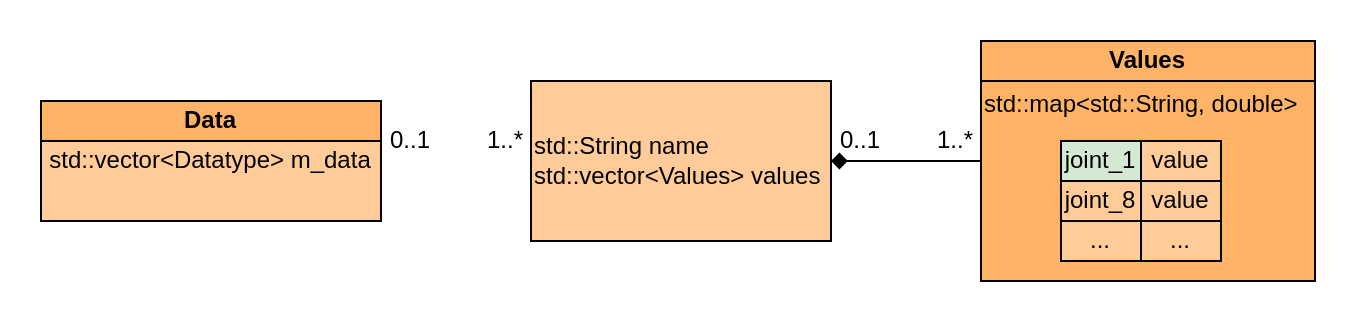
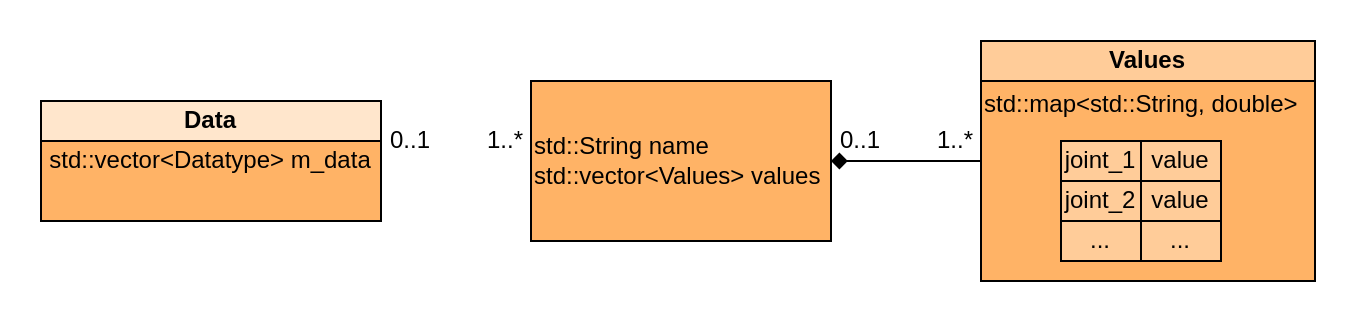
  <mxCell id="0" />
  <mxCell id="1" parent="0" />
  <mxCell id="2" value="std::map&amp;lt;std::String, double&amp;gt;&lt;br&gt;&lt;br&gt;&lt;br&gt;&lt;br&gt;&lt;br&gt;" style="rounded=0;whiteSpace=wrap;html=1;align=left;fillColor=#FFB366;" vertex="1" parent="1"><mxGeometry x="490" y="20" width="167" height="120" as="geometry" /></mxCell>
- <mxCell id="3" value="std::vector&amp;lt;Datatype&amp;gt; m_data&lt;br&gt;" style="rounded=0;whiteSpace=wrap;html=1;fillColor=#ffcc99;" vertex="1" parent="1"><mxGeometry x="20" y="50" width="170" height="60" as="geometry" /></mxCell>
- <mxCell id="4" value="&lt;span style=&quot;white-space: normal ; line-height: 120%&quot;&gt;std::String name&lt;br&gt;std::vector&amp;lt;Values&amp;gt; values&lt;br&gt;&lt;/span&gt;" style="rounded=0;whiteSpace=wrap;html=1;align=left;fillColor=#ffcc99;" vertex="1" parent="1"><mxGeometry x="265" y="40" width="150" height="80" as="geometry" /></mxCell>
- <mxCell id="5" value="joint_1" style="rounded=0;whiteSpace=wrap;html=1;fillColor=#d5e8d4;" vertex="1" parent="1"><mxGeometry x="530" y="70" width="40" height="20" as="geometry" /></mxCell>
- <mxCell id="6" value="joint_8" style="rounded=0;whiteSpace=wrap;html=1;fillColor=#FFCC99;" vertex="1" parent="1"><mxGeometry x="530" y="90" width="40" height="20" as="geometry" /></mxCell>
+ <mxCell id="3" value="std::vector&amp;lt;Datatype&amp;gt; m_data&lt;br&gt;" style="rounded=0;whiteSpace=wrap;html=1;fillColor=#FFB366;" vertex="1" parent="1"><mxGeometry x="20" y="50" width="170" height="60" as="geometry" /></mxCell>
+ <mxCell id="4" value="&lt;span style=&quot;white-space: normal ; line-height: 120%&quot;&gt;std::String name&lt;br&gt;std::vector&amp;lt;Values&amp;gt; values&lt;br&gt;&lt;/span&gt;" style="rounded=0;whiteSpace=wrap;html=1;align=left;fillColor=#FFB366;" vertex="1" parent="1"><mxGeometry x="265" y="40" width="150" height="80" as="geometry" /></mxCell>
+ <mxCell id="5" value="joint_1" style="rounded=0;whiteSpace=wrap;html=1;fillColor=#FFCC99;" vertex="1" parent="1"><mxGeometry x="530" y="70" width="40" height="20" as="geometry" /></mxCell>
+ <mxCell id="6" value="joint_2" style="rounded=0;whiteSpace=wrap;html=1;fillColor=#FFCC99;" vertex="1" parent="1"><mxGeometry x="530" y="90" width="40" height="20" as="geometry" /></mxCell>
  <mxCell id="7" value="..." style="rounded=0;whiteSpace=wrap;html=1;fillColor=#FFCC99;" vertex="1" parent="1"><mxGeometry x="530" y="110" width="40" height="20" as="geometry" /></mxCell>
  <mxCell id="8" value="value" style="rounded=0;whiteSpace=wrap;html=1;fillColor=#FFCC99;" vertex="1" parent="1"><mxGeometry x="570" y="70" width="40" height="20" as="geometry" /></mxCell>
  <mxCell id="9" value="value" style="rounded=0;whiteSpace=wrap;html=1;fillColor=#FFCC99;" vertex="1" parent="1"><mxGeometry x="570" y="90" width="40" height="20" as="geometry" /></mxCell>
  <mxCell id="10" value="..." style="rounded=0;whiteSpace=wrap;html=1;fillColor=#FFCC99;" vertex="1" parent="1"><mxGeometry x="570" y="110" width="40" height="20" as="geometry" /></mxCell>
- <mxCell id="11" value="Data" style="rounded=0;whiteSpace=wrap;html=1;fillColor=#FFB366;fontStyle=1" vertex="1" parent="1"><mxGeometry x="20" y="50" width="170" height="20" as="geometry" /></mxCell>
- <mxCell id="12" value="Values" style="rounded=0;whiteSpace=wrap;html=1;fillColor=#FFB366;fontStyle=1" vertex="1" parent="1"><mxGeometry x="490" y="20" width="167" height="20" as="geometry" /></mxCell>
+ <mxCell id="11" value="Data" style="rounded=0;whiteSpace=wrap;html=1;fillColor=#ffe6cc;fontStyle=1;" vertex="1" parent="1"><mxGeometry x="20" y="50" width="170" height="20" as="geometry" /></mxCell>
+ <mxCell id="12" value="Values" style="rounded=0;whiteSpace=wrap;html=1;fillColor=#ffcc99;fontStyle=1;" vertex="1" parent="1"><mxGeometry x="490" y="20" width="167" height="20" as="geometry" /></mxCell>
  <mxCell id="13" value="" style="endArrow=diamond;html=1;endFill=1;entryX=1;entryY=0.5;entryDx=0;entryDy=0;exitX=0;exitY=0.5;exitDx=0;exitDy=0;" edge="1" parent="1" source="2" target="4"><mxGeometry width="50" height="50" relative="1" as="geometry"><mxPoint x="310" y="200" as="sourcePoint" /><mxPoint x="360" y="150" as="targetPoint" /></mxGeometry></mxCell>
  <mxCell id="14" value="1..*" style="text;html=1;strokeColor=none;fillColor=none;align=center;verticalAlign=middle;whiteSpace=wrap;rounded=0;" vertex="1" parent="1"><mxGeometry x="240" y="60" width="25" height="20" as="geometry" /></mxCell>
  <mxCell id="15" value="1..*" style="text;html=1;strokeColor=none;fillColor=none;align=center;verticalAlign=middle;whiteSpace=wrap;rounded=0;" vertex="1" parent="1"><mxGeometry x="465" y="60" width="25" height="20" as="geometry" /></mxCell>
  <mxCell id="16" value="0..1" style="text;html=1;strokeColor=none;fillColor=none;align=center;verticalAlign=middle;whiteSpace=wrap;rounded=0;" vertex="1" parent="1"><mxGeometry x="190" y="60" width="30" height="20" as="geometry" /></mxCell>
  <mxCell id="17" value="0..1" style="text;html=1;strokeColor=none;fillColor=none;align=center;verticalAlign=middle;whiteSpace=wrap;rounded=0;" vertex="1" parent="1"><mxGeometry x="415" y="60" width="30" height="20" as="geometry" /></mxCell>
